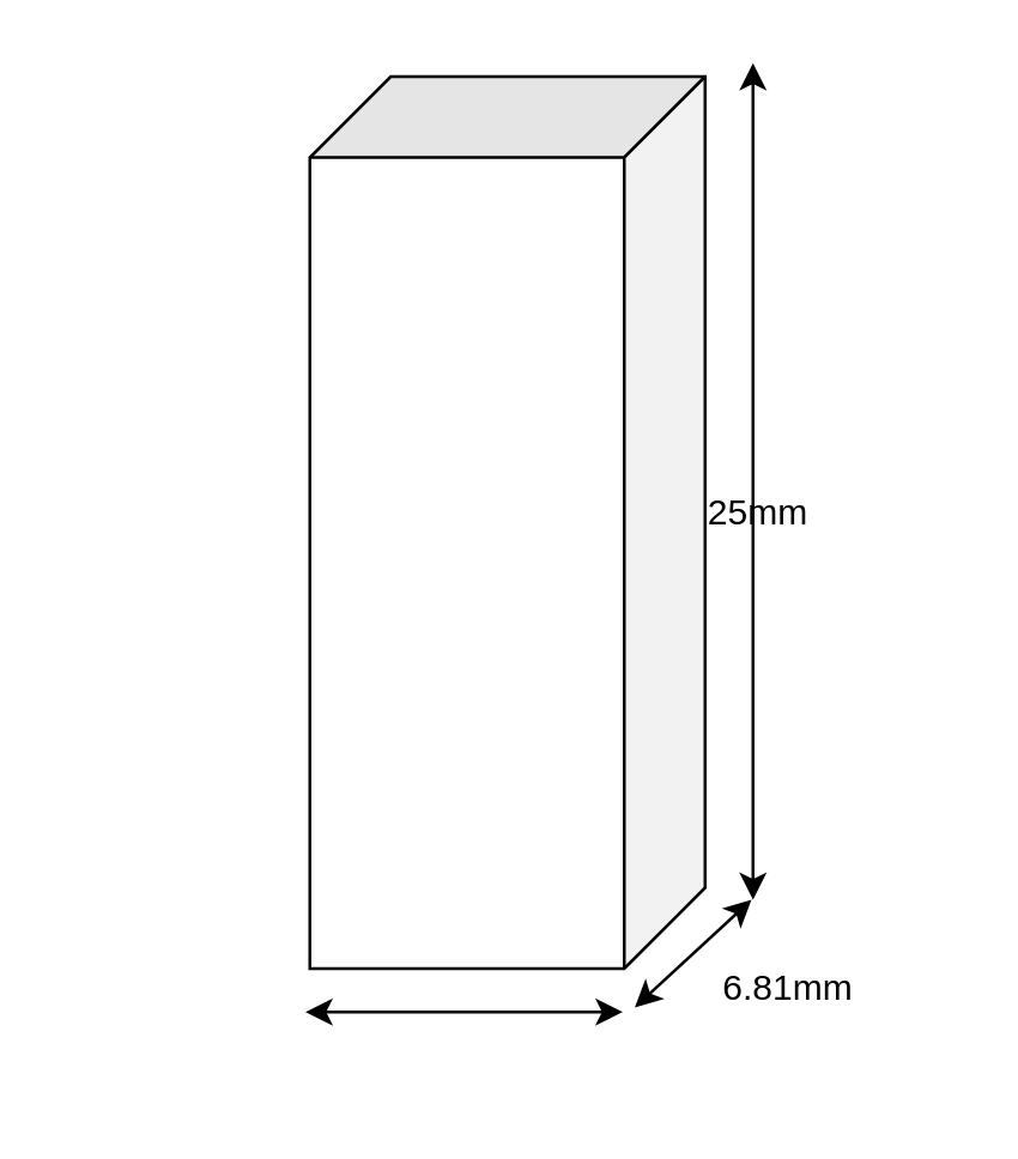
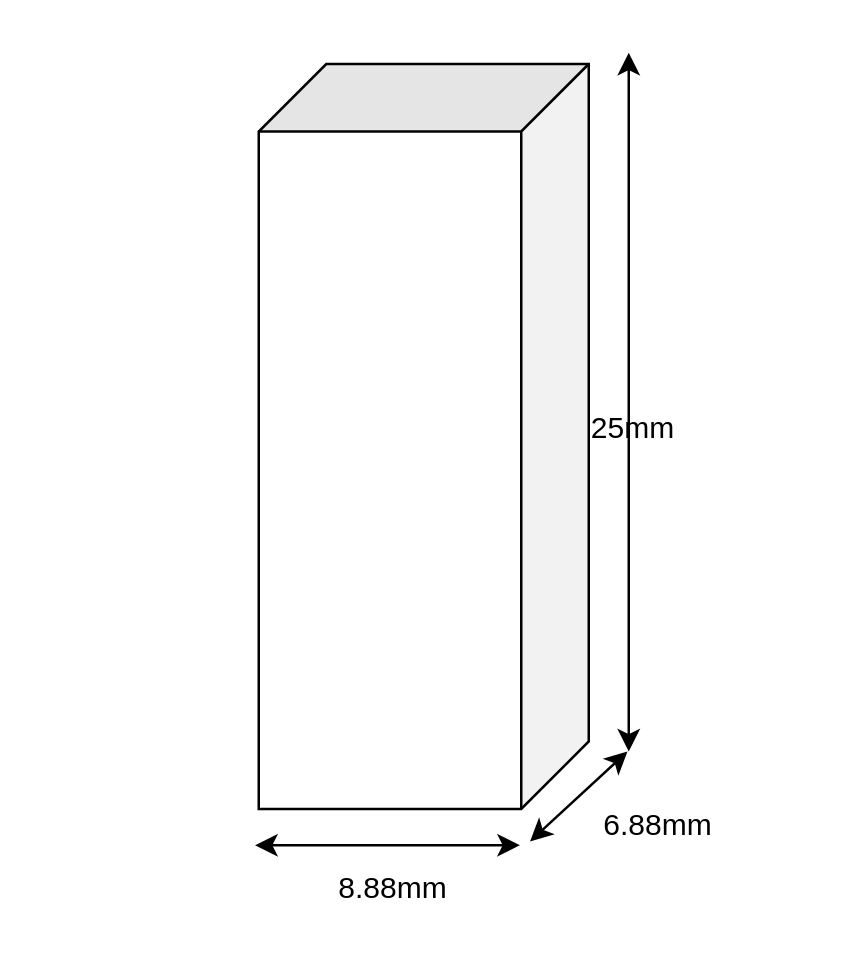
  <mxCell id="0" />
  <mxCell id="1" parent="0" />
  <mxCell id="2" value="" style="shape=cube;whiteSpace=wrap;html=1;boundedLbl=1;backgroundOutline=1;darkOpacity=0.05;darkOpacity2=0.1;rotation=90;size=27;" vertex="1" parent="1"><mxGeometry x="20" y="108" width="298" height="132" as="geometry" /></mxCell>
  <mxCell id="3" value="" style="endArrow=classic;startArrow=classic;html=1;" edge="1" parent="1"><mxGeometry width="50" height="50" relative="1" as="geometry"><mxPoint x="101.5" y="337.5" as="sourcePoint" /><mxPoint x="207.5" y="337.5" as="targetPoint" /></mxGeometry></mxCell>
  <mxCell id="4" value="" style="endArrow=classic;startArrow=classic;html=1;" edge="1" parent="1"><mxGeometry width="50" height="50" relative="1" as="geometry"><mxPoint x="211.5" y="336" as="sourcePoint" /><mxPoint x="250.5" y="300" as="targetPoint" /></mxGeometry></mxCell>
  <mxCell id="5" value="" style="endArrow=classic;startArrow=classic;html=1;" edge="1" parent="1"><mxGeometry width="50" height="50" relative="1" as="geometry"><mxPoint x="251" y="300" as="sourcePoint" /><mxPoint x="251" y="20.5" as="targetPoint" /></mxGeometry></mxCell>
- <mxCell id="7" value="6.81mm" style="text;html=1;strokeColor=none;fillColor=none;align=center;verticalAlign=middle;whiteSpace=wrap;rounded=0;" vertex="1" parent="1"><mxGeometry x="242.5" y="320" width="40" height="20" as="geometry" /></mxCell>
+ <mxCell id="6" value="8.88mm" style="text;html=1;strokeColor=none;fillColor=none;align=center;verticalAlign=middle;whiteSpace=wrap;rounded=0;" vertex="1" parent="1"><mxGeometry x="137" y="345" width="40" height="20" as="geometry" /></mxCell>
+ <mxCell id="7" value="6.88mm" style="text;html=1;strokeColor=none;fillColor=none;align=center;verticalAlign=middle;whiteSpace=wrap;rounded=0;" vertex="1" parent="1"><mxGeometry x="242.5" y="320" width="40" height="20" as="geometry" /></mxCell>
  <mxCell id="8" value="25mm" style="text;html=1;strokeColor=none;fillColor=none;align=center;verticalAlign=middle;whiteSpace=wrap;rounded=0;" vertex="1" parent="1"><mxGeometry x="232.5" y="161" width="40" height="20" as="geometry" /></mxCell>
